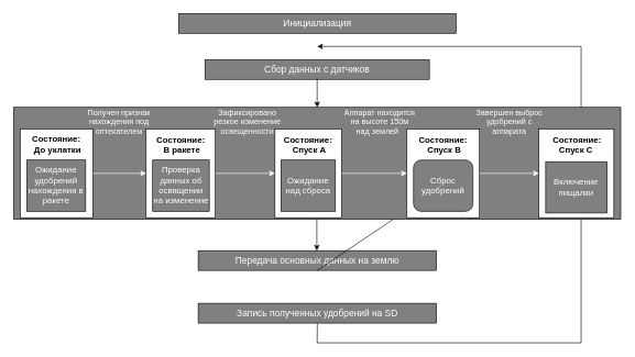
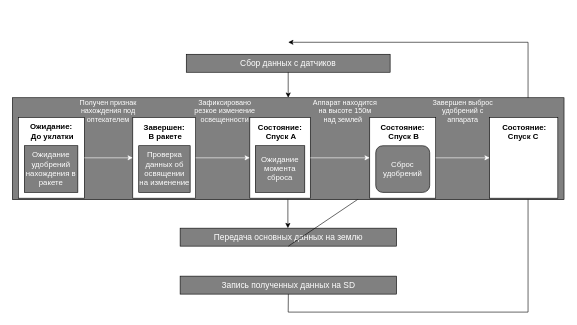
  <mxCell id="0" />
  <mxCell id="1" parent="0" />
- <mxCell id="2" value="&lt;font style=&quot;font-size: 14px;&quot; color=&quot;#ffffff&quot;&gt;Инициализация&lt;/font&gt;" style="rounded=0;whiteSpace=wrap;html=1;fillColor=#808080;" parent="1" vertex="1"><mxGeometry x="270" y="20" width="420.5" height="30" as="geometry" /></mxCell>
  <mxCell id="3" value="&lt;font style=&quot;font-size: 14px;&quot; color=&quot;#ffffff&quot;&gt;Передача основных данных на землю&lt;/font&gt;" style="rounded=0;whiteSpace=wrap;html=1;fillColor=#808080;" parent="1" vertex="1"><mxGeometry x="299.75" y="380" width="361" height="30" as="geometry" /></mxCell>
- <mxCell id="4" value="&lt;font style=&quot;font-size: 14px;&quot; color=&quot;#ffffff&quot;&gt;Запись полученных удобрений на SD&lt;/font&gt;" style="rounded=0;whiteSpace=wrap;html=1;fillColor=#808080;" parent="1" vertex="1"><mxGeometry x="299.75" y="460" width="361" height="30" as="geometry" /></mxCell>
+ <mxCell id="4" value="&lt;font style=&quot;font-size: 14px;&quot; color=&quot;#ffffff&quot;&gt;Запись полученных данных на SD&lt;/font&gt;" style="rounded=0;whiteSpace=wrap;html=1;fillColor=#808080;" parent="1" vertex="1"><mxGeometry x="299.75" y="460" width="361" height="30" as="geometry" /></mxCell>
  <mxCell id="5" value="&lt;font style=&quot;font-size: 14px;&quot; color=&quot;#ffffff&quot;&gt;Сбор данных с датчиков&lt;/font&gt;" style="rounded=0;whiteSpace=wrap;html=1;fillColor=#808080;" parent="1" vertex="1"><mxGeometry x="310" y="90" width="340" height="30" as="geometry" /></mxCell>
  <mxCell id="6" value="" style="endArrow=classic;html=1;rounded=0;exitX=0.5;exitY=1;exitDx=0;exitDy=0;entryX=0.5;entryY=0;entryDx=0;entryDy=0;" parent="1" source="5" target="10" edge="1"><mxGeometry width="50" height="50" relative="1" as="geometry"><mxPoint x="430" y="210" as="sourcePoint" /><mxPoint x="480" y="160" as="targetPoint" /></mxGeometry></mxCell>
  <mxCell id="7" value="" style="endArrow=classic;html=1;rounded=0;entryX=0.5;entryY=0;entryDx=0;entryDy=0;" parent="1" edge="1"><mxGeometry width="50" height="50" relative="1" as="geometry"><mxPoint x="479.47" y="330" as="sourcePoint" /><mxPoint x="479.47" y="380" as="targetPoint" /></mxGeometry></mxCell>
  <mxCell id="8" value="" style="endArrow=classic;html=1;rounded=0;exitX=0.5;exitY=1;exitDx=0;exitDy=0;" parent="1" source="4" edge="1"><mxGeometry width="50" height="50" relative="1" as="geometry"><mxPoint x="510" y="565" as="sourcePoint" /><mxPoint x="480" y="70" as="targetPoint" /><Array as="points"><mxPoint x="480" y="520" /><mxPoint x="880" y="520" /><mxPoint x="880" y="70" /></Array></mxGeometry></mxCell>
  <mxCell id="9" value="" style="endArrow=classic;html=1;rounded=0;exitX=0.5;exitY=1;exitDx=0;exitDy=0;" parent="1" source="3" target="19" edge="1"><mxGeometry width="50" height="50" relative="1" as="geometry"><mxPoint x="540" y="510" as="sourcePoint" /><mxPoint x="590" y="460" as="targetPoint" /></mxGeometry></mxCell>
  <mxCell id="10" value="" style="rounded=0;whiteSpace=wrap;html=1;fillColor=#808080;" parent="1" vertex="1"><mxGeometry x="20" y="162.5" width="920" height="170" as="geometry" /></mxCell>
  <mxCell id="11" value="" style="group" vertex="1" connectable="0" parent="1"><mxGeometry x="119" y="160" width="804.658" height="170.0" as="geometry" /></mxCell>
  <mxCell id="12" value="" style="group" parent="11" vertex="1" connectable="0"><mxGeometry x="-63" y="20" width="874.658" height="150.0" as="geometry" /></mxCell>
  <mxCell id="13" value="" style="group" parent="12" vertex="1" connectable="0"><mxGeometry x="360" y="25" width="110" height="125" as="geometry" /></mxCell>
  <mxCell id="14" value="" style="rounded=0;whiteSpace=wrap;html=1;" parent="13" vertex="1"><mxGeometry y="-9.615" width="100.833" height="134.615" as="geometry" /></mxCell>
- <mxCell id="15" value="&lt;font style=&quot;font-size: 13px;&quot; color=&quot;#ffffff&quot;&gt;Ожидание&lt;br&gt;над сброса&lt;br&gt;&lt;/font&gt;" style="rounded=0;whiteSpace=wrap;html=1;fillColor=#808080;" parent="13" vertex="1"><mxGeometry x="9.167" y="37.5" width="82.5" height="77.885" as="geometry" /></mxCell>
+ <mxCell id="15" value="&lt;font style=&quot;font-size: 13px;&quot; color=&quot;#ffffff&quot;&gt;Ожидание&lt;br&gt;момента сброса&lt;br&gt;&lt;/font&gt;" style="rounded=0;whiteSpace=wrap;html=1;fillColor=#808080;" parent="13" vertex="1"><mxGeometry x="9.167" y="37.5" width="82.5" height="77.885" as="geometry" /></mxCell>
  <mxCell id="16" value="&lt;b style=&quot;font-size: 13px;&quot;&gt;Состояние:&lt;br&gt;&amp;nbsp;Спуск A&lt;/b&gt;" style="text;html=1;strokeColor=none;fillColor=none;align=center;verticalAlign=middle;whiteSpace=wrap;rounded=0;" parent="13" vertex="1"><mxGeometry width="100.833" height="28.846" as="geometry" /></mxCell>
  <mxCell id="17" value="" style="group" parent="12" vertex="1" connectable="0"><mxGeometry x="560" y="25" width="120" height="125" as="geometry" /></mxCell>
  <mxCell id="18" value="" style="rounded=0;whiteSpace=wrap;html=1;" parent="17" vertex="1"><mxGeometry y="-9.615" width="110" height="134.615" as="geometry" /></mxCell>
  <mxCell id="19" value="&lt;font color=&quot;#ffffff&quot;&gt;&lt;font style=&quot;font-size: 13px;&quot;&gt;Сброс удобрений&lt;/font&gt;&lt;br&gt;&lt;/font&gt;" style="whiteSpace=wrap;html=1;fillColor=#808080;rounded=1;" parent="17" vertex="1"><mxGeometry x="10.0" y="37.5" width="90" height="77.885" as="geometry" /></mxCell>
  <mxCell id="20" value="&lt;b style=&quot;font-size: 13px;&quot;&gt;Состояние:&lt;br&gt;&amp;nbsp;Спуск B&lt;/b&gt;" style="text;html=1;strokeColor=none;fillColor=none;align=center;verticalAlign=middle;whiteSpace=wrap;rounded=0;" parent="17" vertex="1"><mxGeometry width="110" height="28.846" as="geometry" /></mxCell>
  <mxCell id="21" value="" style="endArrow=classic;html=1;rounded=0;exitX=1;exitY=0.5;exitDx=0;exitDy=0;strokeColor=#FFFFFF;entryX=0;entryY=0.5;entryDx=0;entryDy=0;" parent="12" source="14" target="18" edge="1"><mxGeometry width="50" height="50" relative="1" as="geometry"><mxPoint x="395.751" y="87.5" as="sourcePoint" /><mxPoint x="481.109" y="87.5" as="targetPoint" /></mxGeometry></mxCell>
  <mxCell id="22" value="Аппарат находится на высоте 150м над землей  " style="text;strokeColor=none;fillColor=none;align=center;verticalAlign=middle;rounded=0;horizontal=1;whiteSpace=wrap;fontColor=#FFFFFF;labelBackgroundColor=none;fontSize=12;" parent="12" vertex="1"><mxGeometry x="464" y="-15" width="110" height="40" as="geometry" /></mxCell>
  <mxCell id="23" value="" style="group" vertex="1" connectable="0" parent="12"><mxGeometry x="165.2" y="15.38" width="104.8" height="134.62" as="geometry" /></mxCell>
  <mxCell id="24" value="" style="rounded=0;whiteSpace=wrap;html=1;" parent="23" vertex="1"><mxGeometry x="-0.365" width="104.8" height="134.62" as="geometry" /></mxCell>
  <mxCell id="25" value="&lt;font color=&quot;#ffffff&quot;&gt;&lt;font style=&quot;font-size: 13px;&quot;&gt;Проверка данных об освящении на изменение&lt;/font&gt;&lt;br&gt;&lt;/font&gt;" style="rounded=0;whiteSpace=wrap;html=1;fillColor=#808080;" parent="23" vertex="1"><mxGeometry x="9.527" y="47.117" width="85.745" height="77.887" as="geometry" /></mxCell>
- <mxCell id="26" value="&lt;b style=&quot;font-size: 13px;&quot;&gt;Состояние:&lt;br&gt;&amp;nbsp;В ракете&lt;/b&gt;" style="text;html=1;strokeColor=none;fillColor=none;align=center;verticalAlign=middle;whiteSpace=wrap;rounded=0;" parent="23" vertex="1"><mxGeometry x="9.521" y="9.616" width="85.017" height="28.851" as="geometry" /></mxCell>
+ <mxCell id="26" value="&lt;b style=&quot;font-size: 13px;&quot;&gt;Завершен:&lt;br&gt;&amp;nbsp;В ракете&lt;/b&gt;" style="text;html=1;strokeColor=none;fillColor=none;align=center;verticalAlign=middle;whiteSpace=wrap;rounded=0;" parent="23" vertex="1"><mxGeometry x="9.521" y="9.616" width="85.017" height="28.851" as="geometry" /></mxCell>
  <mxCell id="27" value="" style="endArrow=classic;html=1;rounded=0;exitX=1;exitY=0.5;exitDx=0;exitDy=0;strokeColor=#FFFFFF;entryX=0;entryY=0.5;entryDx=0;entryDy=0;" parent="12" source="24" target="14" edge="1"><mxGeometry width="50" height="50" relative="1" as="geometry"><mxPoint x="302.795" y="86.837" as="sourcePoint" /><mxPoint x="380.393" y="86.837" as="targetPoint" /></mxGeometry></mxCell>
  <mxCell id="28" value="Завершен выброс удобрений с аппарата" style="text;strokeColor=none;fillColor=none;align=center;verticalAlign=middle;rounded=0;horizontal=1;whiteSpace=wrap;fontColor=#FFFFFF;labelBackgroundColor=none;fontSize=12;" parent="12" vertex="1"><mxGeometry x="661.33" y="-15" width="109" height="40" as="geometry" /></mxCell>
  <mxCell id="29" value="" style="rounded=0;whiteSpace=wrap;html=1;" parent="12" vertex="1"><mxGeometry x="760" y="15.385" width="113.658" height="134.615" as="geometry" /></mxCell>
  <mxCell id="30" value="" style="endArrow=classic;html=1;rounded=0;strokeColor=#FFFFFF;entryX=0;entryY=0.5;entryDx=0;entryDy=0;exitX=1;exitY=0.5;exitDx=0;exitDy=0;" parent="12" source="18" target="29" edge="1"><mxGeometry width="50" height="50" relative="1" as="geometry"><mxPoint x="628" y="63" as="sourcePoint" /><mxPoint x="640.366" y="64.378" as="targetPoint" /></mxGeometry></mxCell>
- <mxCell id="31" value="&lt;font style=&quot;&quot; color=&quot;#ffffff&quot;&gt;&lt;font style=&quot;font-size: 13px;&quot;&gt;Включение пищалки&lt;/font&gt;&lt;br&gt;&lt;/font&gt;" style="rounded=0;whiteSpace=wrap;html=1;fillColor=#808080;" parent="12" vertex="1"><mxGeometry x="770.332" y="65" width="92.992" height="77.885" as="geometry" /></mxCell>
  <mxCell id="32" value="&lt;b style=&quot;font-size: 13px;&quot;&gt;Состояние:&lt;br&gt;Спуск C&amp;nbsp;&lt;/b&gt;" style="text;html=1;strokeColor=none;fillColor=none;align=center;verticalAlign=middle;whiteSpace=wrap;rounded=0;" parent="12" vertex="1"><mxGeometry x="761" y="25" width="113.658" height="28.846" as="geometry" /></mxCell>
  <mxCell id="33" value="Зафиксировано резкое изменение освещенности" style="text;strokeColor=none;fillColor=none;align=center;verticalAlign=middle;rounded=0;horizontal=1;whiteSpace=wrap;fontColor=#FFFFFF;labelBackgroundColor=none;fontSize=12;" parent="12" vertex="1"><mxGeometry x="264" y="-17.5" width="109" height="45" as="geometry" /></mxCell>
  <mxCell id="34" value="" style="group" parent="1" vertex="1" connectable="0"><mxGeometry x="30" y="205" width="110" height="125" as="geometry" /></mxCell>
  <mxCell id="35" value="" style="rounded=0;whiteSpace=wrap;html=1;" parent="34" vertex="1"><mxGeometry y="-9.615" width="110.0" height="134.615" as="geometry" /></mxCell>
  <mxCell id="36" value="&lt;font color=&quot;#ffffff&quot;&gt;&lt;font style=&quot;font-size: 13px;&quot;&gt;Ожидание удобрений нахождения в ракете&lt;/font&gt;&lt;br&gt;&lt;/font&gt;" style="rounded=0;whiteSpace=wrap;html=1;fillColor=#808080;" parent="34" vertex="1"><mxGeometry x="9.994" y="37.5" width="89.235" height="77.88" as="geometry" /></mxCell>
- <mxCell id="37" value="&lt;b style=&quot;font-size: 13px;&quot;&gt;Состояние:&lt;br&gt;&amp;nbsp;До уклатки&lt;/b&gt;" style="text;html=1;strokeColor=none;fillColor=none;align=center;verticalAlign=middle;whiteSpace=wrap;rounded=0;" parent="34" vertex="1"><mxGeometry x="10.0" y="-0.962" width="90.0" height="28.846" as="geometry" /></mxCell>
+ <mxCell id="37" value="&lt;b style=&quot;font-size: 13px;&quot;&gt;Ожидание:&lt;br&gt;&amp;nbsp;До уклатки&lt;/b&gt;" style="text;html=1;strokeColor=none;fillColor=none;align=center;verticalAlign=middle;whiteSpace=wrap;rounded=0;" parent="34" vertex="1"><mxGeometry x="10.0" y="-0.962" width="90.0" height="28.846" as="geometry" /></mxCell>
  <mxCell id="38" value="" style="endArrow=classic;html=1;rounded=0;exitX=1;exitY=0.5;exitDx=0;exitDy=0;strokeColor=#FFFFFF;entryX=0;entryY=0.5;entryDx=0;entryDy=0;" parent="1" source="35" target="24" edge="1"><mxGeometry width="50" height="50" relative="1" as="geometry"><mxPoint x="337.165" y="247.5" as="sourcePoint" /><mxPoint x="310.713" y="222.5" as="targetPoint" /></mxGeometry></mxCell>
  <mxCell id="39" value="Получен признак нахождения под оптекателем" style="text;strokeColor=none;fillColor=none;align=center;verticalAlign=middle;rounded=0;horizontal=1;whiteSpace=wrap;fontColor=#FFFFFF;labelBackgroundColor=none;fontSize=12;" parent="1" vertex="1"><mxGeometry x="130" y="162.5" width="100" height="45" as="geometry" /></mxCell>
